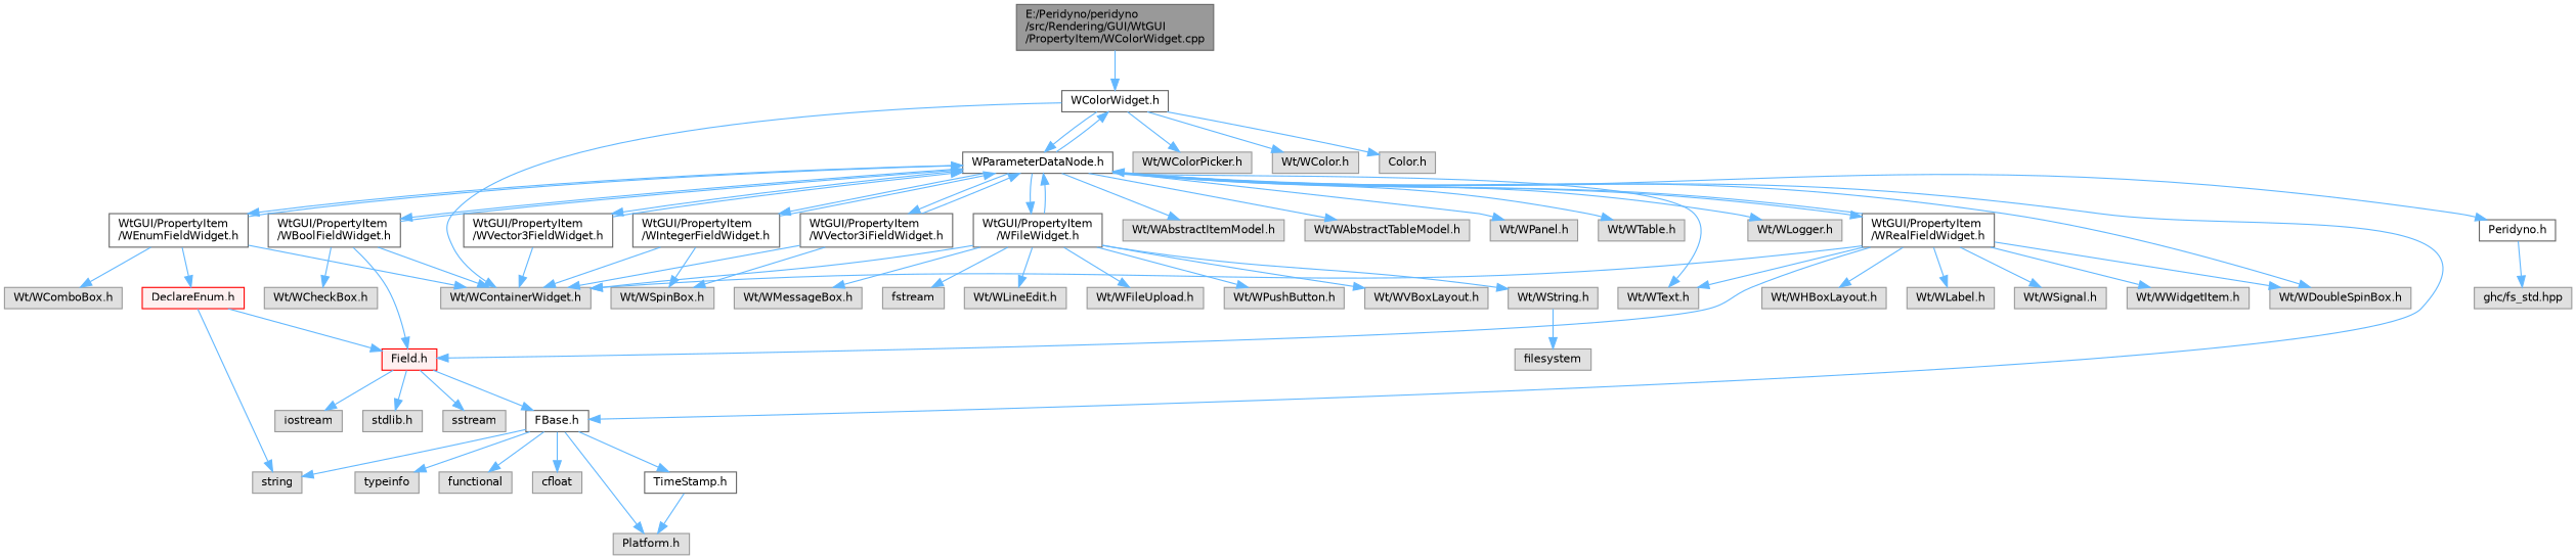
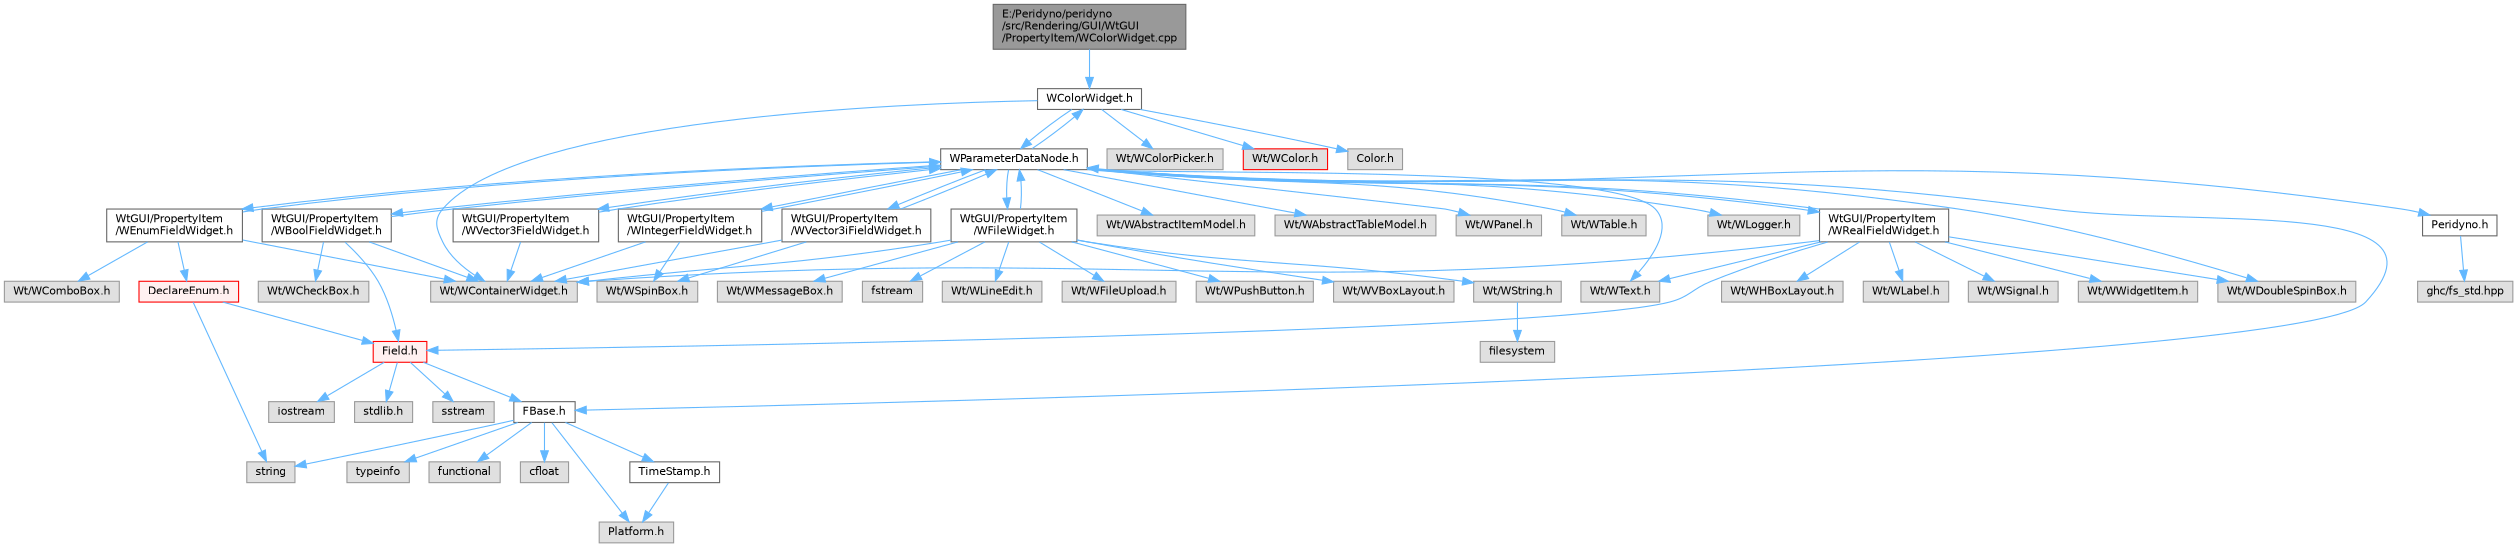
  digraph {
    node [color=grey60 fillcolor="#E0E0E0" fontname=Helvetica fontsize=10 shape=box style=filled]
    edge [color=steelblue1 fontname=Helvetica fontsize=10 labelfontname=Helvetica labelfontsize=10 style=solid]
    n1 [color=gray40 fillcolor=grey60 fontcolor=black height=0.2 label="E:/Peridyno/peridyno\l/src/Rendering/GUI/WtGUI\l/PropertyItem/WColorWidget.cpp" width=0.4]
    n2 [color=grey40 fillcolor=white height=0.2 label="WColorWidget.h" width=0.4]
    n3 [height=0.2 label="Wt/WContainerWidget.h" width=0.4]
    n4 [height=0.2 label="Wt/WColorPicker.h" width=0.4]
-   n5 [height=0.2 label="Wt/WColor.h" width=0.4]
+   n5 [color=red height=0.2 label="Wt/WColor.h" width=0.4]
    n6 [color=grey40 fillcolor=white height=0.2 label="WParameterDataNode.h" width=0.4]
    n7 [height=0.2 label="Color.h" width=0.4]
    n8 [height=0.2 label="Wt/WAbstractItemModel.h" width=0.4]
    n9 [height=0.2 label="Wt/WAbstractTableModel.h" width=0.4]
    n10 [height=0.2 label="Wt/WText.h" width=0.4]
    n11 [height=0.2 label="Wt/WPanel.h" width=0.4]
    n12 [height=0.2 label="Wt/WTable.h" width=0.4]
    n13 [height=0.2 label="Wt/WDoubleSpinBox.h" width=0.4]
    n14 [height=0.2 label="Wt/WLogger.h" width=0.4]
    n15 [color=grey40 fillcolor=white height=0.2 label="FBase.h" width=0.4]
    n16 [color=grey40 fillcolor=white height=0.2 label="Peridyno.h" width=0.4]
    n17 [color=grey40 fillcolor=white height=0.2 label="WtGUI/PropertyItem\l/WRealFieldWidget.h" width=0.4]
    n18 [color=grey40 fillcolor=white height=0.2 label="WtGUI/PropertyItem\l/WVector3FieldWidget.h" width=0.4]
    n19 [color=grey40 fillcolor=white height=0.2 label="WtGUI/PropertyItem\l/WVector3iFieldWidget.h" width=0.4]
    n20 [color=grey40 fillcolor=white height=0.2 label="WtGUI/PropertyItem\l/WBoolFieldWidget.h" width=0.4]
    n21 [color=grey40 fillcolor=white height=0.2 label="WtGUI/PropertyItem\l/WIntegerFieldWidget.h" width=0.4]
    n22 [color=grey40 fillcolor=white height=0.2 label="WtGUI/PropertyItem\l/WFileWidget.h" width=0.4]
    n23 [color=grey40 fillcolor=white height=0.2 label="WtGUI/PropertyItem\l/WEnumFieldWidget.h" width=0.4]
    n24 [height=0.2 label="Platform.h" width=0.4]
    n25 [color=grey40 fillcolor=white height=0.2 label="TimeStamp.h" width=0.4]
    n26 [height=0.2 label=typeinfo width=0.4]
    n27 [height=0.2 label=string width=0.4]
    n28 [height=0.2 label=functional width=0.4]
    n29 [height=0.2 label=cfloat width=0.4]
    n30 [height=0.2 label="ghc/fs_std.hpp" width=0.4]
    n31 [height=0.2 label="Wt/WWidgetItem.h" width=0.4]
    n32 [height=0.2 label="Wt/WHBoxLayout.h" width=0.4]
    n33 [height=0.2 label="Wt/WLabel.h" width=0.4]
    n34 [height=0.2 label="Wt/WSignal.h" width=0.4]
    n35 [color=red fillcolor="#FFF0F0" height=0.2 label="Field.h" width=0.4]
    n36 [height=0.2 label="Wt/WSpinBox.h" width=0.4]
    n37 [height=0.2 label="Wt/WCheckBox.h" width=0.4]
    n38 [height=0.2 label="Wt/WLineEdit.h" width=0.4]
    n39 [height=0.2 label="Wt/WFileUpload.h" width=0.4]
    n40 [height=0.2 label="Wt/WPushButton.h" width=0.4]
    n41 [height=0.2 label="Wt/WString.h" width=0.4]
    n42 [height=0.2 label="Wt/WVBoxLayout.h" width=0.4]
    n43 [height=0.2 label="Wt/WMessageBox.h" width=0.4]
    n44 [height=0.2 label=fstream width=0.4]
    n45 [height=0.2 label="Wt/WComboBox.h" width=0.4]
    n46 [color=red fillcolor="#FFF0F0" height=0.2 label="DeclareEnum.h" width=0.4]
    n47 [height=0.2 label=iostream width=0.4]
    n48 [height=0.2 label="stdlib.h" width=0.4]
    n49 [height=0.2 label=sstream width=0.4]
    n50 [height=0.2 label=filesystem width=0.4]
    n1 -> n2
    n2 -> n3
    n2 -> n4
    n2 -> n5
    n2 -> n6
    n2 -> n7
    n6 -> n2
    n6 -> n8
    n6 -> n9
    n6 -> n10
    n6 -> n11
    n6 -> n12
    n6 -> n13
    n6 -> n14
    n6 -> n15
    n6 -> n16
    n6 -> n17
    n6 -> n18
    n6 -> n19
    n6 -> n20
    n6 -> n21
    n6 -> n22
    n6 -> n23
    n15 -> n24
    n15 -> n25
    n15 -> n26
    n15 -> n27
    n15 -> n28
    n15 -> n29
    n16 -> n30
    n17 -> n3
    n17 -> n6
    n17 -> n10
    n17 -> n13
    n17 -> n31
    n17 -> n32
    n17 -> n33
    n17 -> n34
    n17 -> n35
    n18 -> n3
    n18 -> n6
    n19 -> n3
    n19 -> n6
    n19 -> n36
    n20 -> n3
    n20 -> n6
    n20 -> n35
    n20 -> n37
    n21 -> n3
    n21 -> n6
    n21 -> n36
    n22 -> n3
    n22 -> n6
    n22 -> n38
    n22 -> n39
    n22 -> n40
    n22 -> n41
    n22 -> n42
    n22 -> n43
    n22 -> n44
    n23 -> n3
    n23 -> n6
    n23 -> n45
    n23 -> n46
    n25 -> n24
    n35 -> n15
    n35 -> n47
    n35 -> n48
    n35 -> n49
    n41 -> n50
    n46 -> n27
    n46 -> n35
  }
